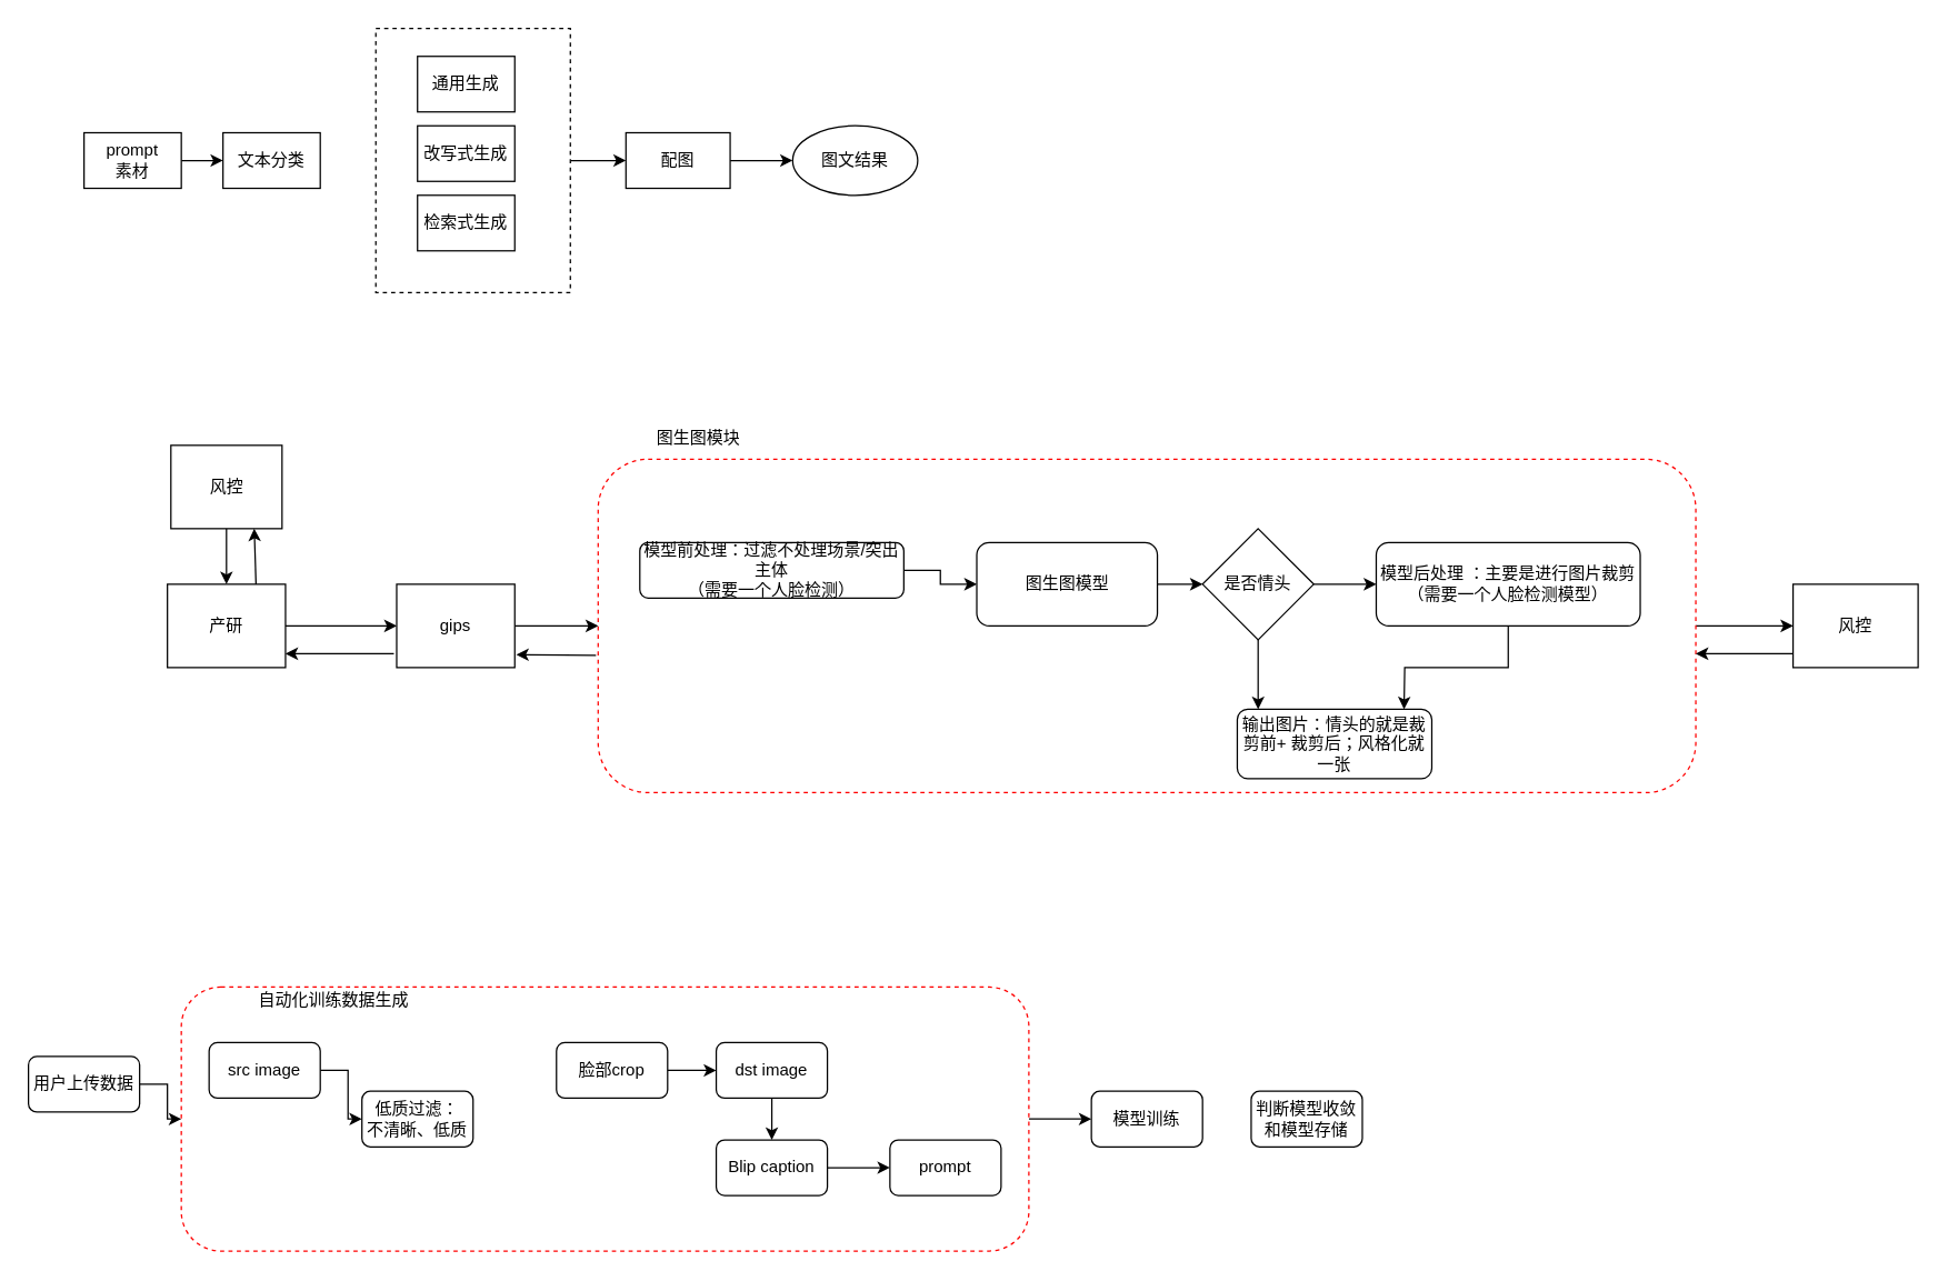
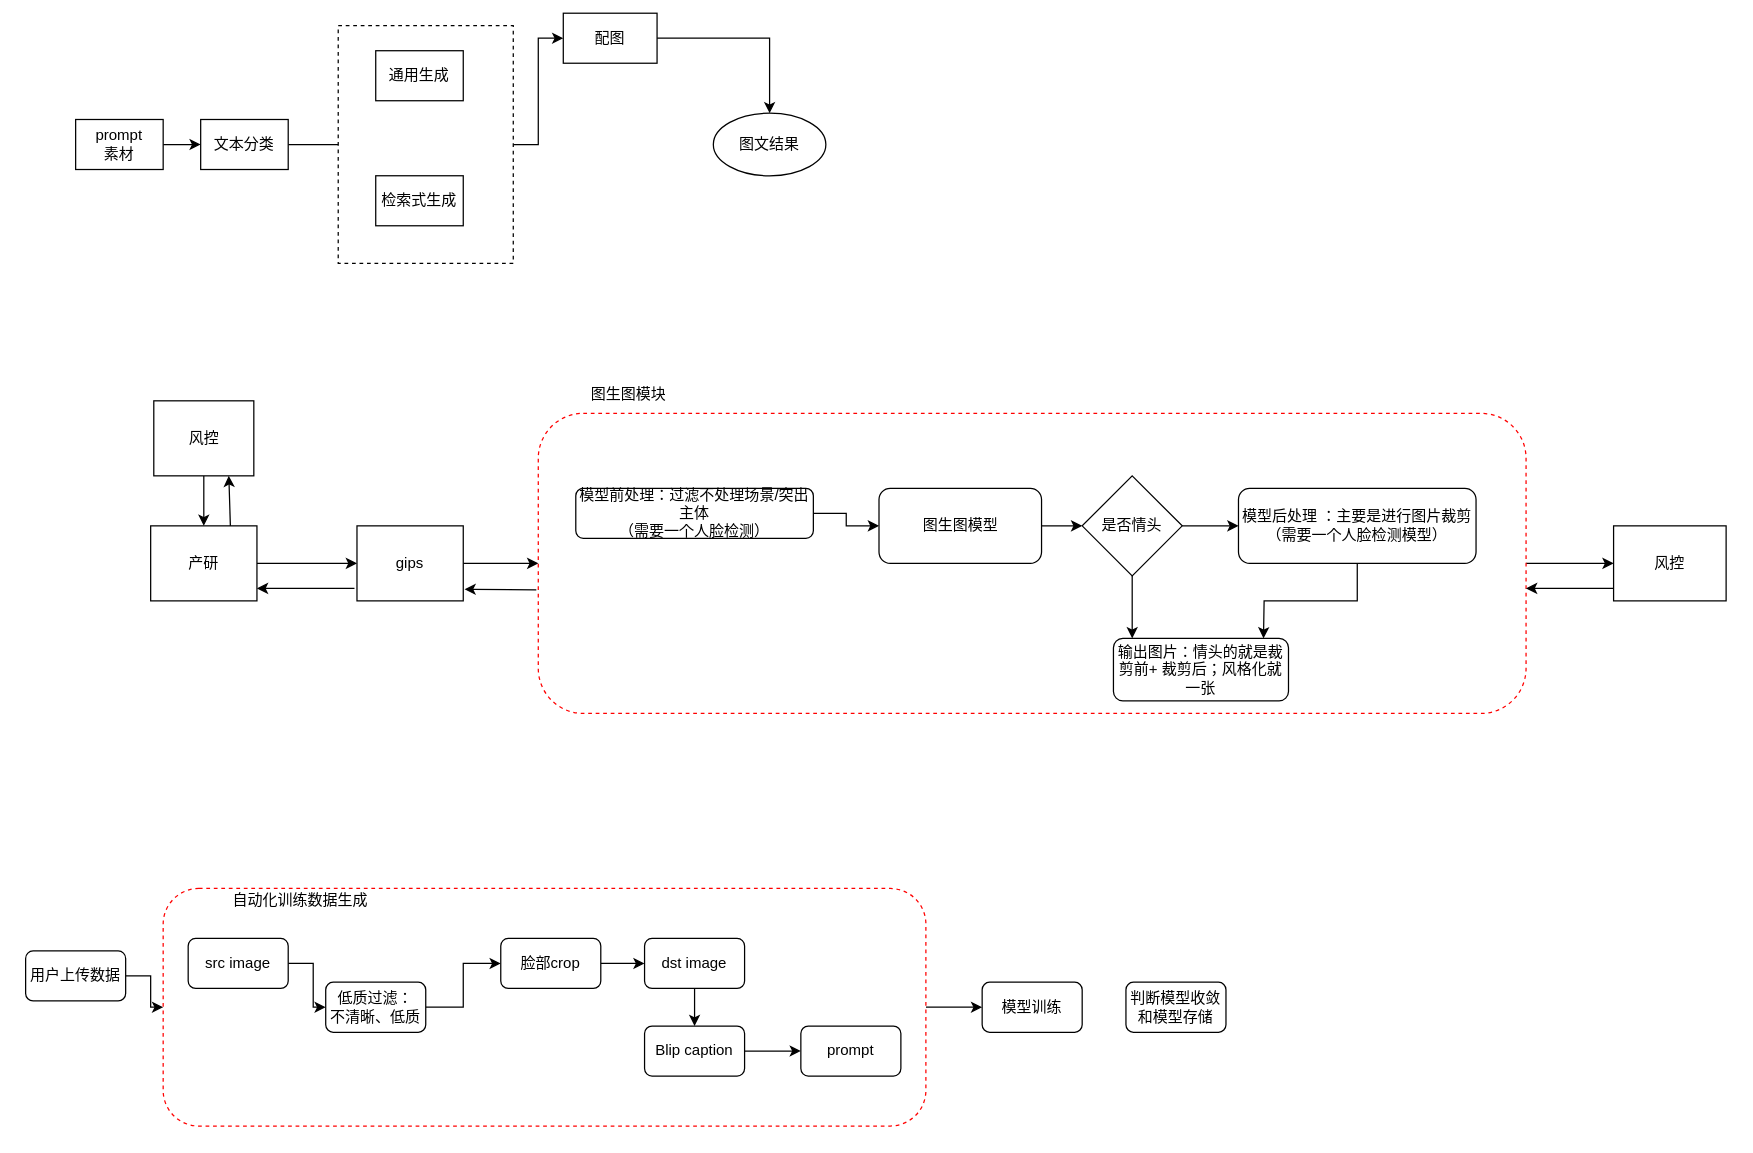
  <mxCell id="0" />
  <mxCell id="1" parent="0" />
  <mxCell id="2" value="" style="edgeStyle=orthogonalEdgeStyle;rounded=0;orthogonalLoop=1;jettySize=auto;html=1;" edge="1" parent="1" source="3" target="51"><mxGeometry relative="1" as="geometry" /></mxCell>
  <mxCell id="3" value="" style="rounded=1;whiteSpace=wrap;html=1;dashed=1;strokeColor=#FF0000;" vertex="1" parent="1"><mxGeometry x="130" y="710" width="610" height="190" as="geometry" /></mxCell>
  <mxCell id="4" value="" style="edgeStyle=orthogonalEdgeStyle;rounded=0;orthogonalLoop=1;jettySize=auto;html=1;" parent="1" source="5" target="34" edge="1"><mxGeometry relative="1" as="geometry" /></mxCell>
  <mxCell id="5" value="" style="rounded=1;whiteSpace=wrap;html=1;dashed=1;strokeColor=#FF0000;" parent="1" vertex="1"><mxGeometry x="430" y="330" width="790" height="240" as="geometry" /></mxCell>
+ <mxCell id="6" value="" style="edgeStyle=orthogonalEdgeStyle;rounded=0;orthogonalLoop=1;jettySize=auto;html=1;" parent="1" source="7" target="14" edge="1"><mxGeometry relative="1" as="geometry" /></mxCell>
  <mxCell id="7" value="文本分类" style="rounded=0;whiteSpace=wrap;html=1;" parent="1" vertex="1"><mxGeometry x="160" y="95" width="70" height="40" as="geometry" /></mxCell>
  <mxCell id="8" value="" style="edgeStyle=orthogonalEdgeStyle;rounded=0;orthogonalLoop=1;jettySize=auto;html=1;" parent="1" source="9" target="12" edge="1"><mxGeometry relative="1" as="geometry" /></mxCell>
  <mxCell id="9" value="" style="rounded=0;whiteSpace=wrap;html=1;dashed=1;" parent="1" vertex="1"><mxGeometry x="270" y="20" width="140" height="190" as="geometry" /></mxCell>
  <mxCell id="10" value="通用生成" style="rounded=0;whiteSpace=wrap;html=1;" parent="1" vertex="1"><mxGeometry x="300" y="40" width="70" height="40" as="geometry" /></mxCell>
  <mxCell id="11" value="" style="edgeStyle=orthogonalEdgeStyle;rounded=0;orthogonalLoop=1;jettySize=auto;html=1;" parent="1" source="12" target="15" edge="1"><mxGeometry relative="1" as="geometry" /></mxCell>
- <mxCell id="12" value="配图" style="rounded=0;whiteSpace=wrap;html=1;" parent="1" vertex="1"><mxGeometry x="450" y="95" width="75" height="40" as="geometry" /></mxCell>
- <mxCell id="13" value="改写式生成" style="rounded=0;whiteSpace=wrap;html=1;" parent="1" vertex="1"><mxGeometry x="300" y="90" width="70" height="40" as="geometry" /></mxCell>
+ <mxCell id="12" value="配图" style="rounded=0;whiteSpace=wrap;html=1;" parent="1" vertex="1"><mxGeometry x="450" y="10" width="75" height="40" as="geometry" /></mxCell>
  <mxCell id="14" value="检索式生成" style="rounded=0;whiteSpace=wrap;html=1;" parent="1" vertex="1"><mxGeometry x="300" y="140" width="70" height="40" as="geometry" /></mxCell>
  <mxCell id="15" value="图文结果" style="ellipse;whiteSpace=wrap;html=1;" parent="1" vertex="1"><mxGeometry x="570" y="90" width="90" height="50" as="geometry" /></mxCell>
  <mxCell id="16" value="" style="edgeStyle=orthogonalEdgeStyle;rounded=0;orthogonalLoop=1;jettySize=auto;html=1;" parent="1" source="17" target="7" edge="1"><mxGeometry relative="1" as="geometry" /></mxCell>
  <mxCell id="17" value="prompt&lt;br&gt;素材&lt;br&gt;" style="rounded=0;whiteSpace=wrap;html=1;" parent="1" vertex="1"><mxGeometry x="60" y="95" width="70" height="40" as="geometry" /></mxCell>
  <mxCell id="18" value="" style="edgeStyle=orthogonalEdgeStyle;rounded=0;orthogonalLoop=1;jettySize=auto;html=1;" parent="1" source="19" target="21" edge="1"><mxGeometry relative="1" as="geometry" /></mxCell>
  <mxCell id="19" value="模型前处理：过滤不处理场景/突出主体&lt;br&gt;（需要一个人脸检测）" style="rounded=1;whiteSpace=wrap;html=1;" parent="1" vertex="1"><mxGeometry x="460" y="390" width="190" height="40" as="geometry" /></mxCell>
  <mxCell id="20" value="" style="edgeStyle=orthogonalEdgeStyle;rounded=0;orthogonalLoop=1;jettySize=auto;html=1;" parent="1" source="21" target="26" edge="1"><mxGeometry relative="1" as="geometry" /></mxCell>
  <mxCell id="21" value="图生图模型" style="rounded=1;whiteSpace=wrap;html=1;" parent="1" vertex="1"><mxGeometry x="702.5" y="390" width="130" height="60" as="geometry" /></mxCell>
  <mxCell id="22" style="edgeStyle=orthogonalEdgeStyle;rounded=0;orthogonalLoop=1;jettySize=auto;html=1;" parent="1" source="23" edge="1"><mxGeometry relative="1" as="geometry"><mxPoint x="1010" y="510" as="targetPoint" /></mxGeometry></mxCell>
  <mxCell id="23" value="模型后处理 ：主要是进行图片裁剪&lt;br&gt;（需要一个人脸检测模型）" style="rounded=1;whiteSpace=wrap;html=1;" parent="1" vertex="1"><mxGeometry x="990" y="390" width="190" height="60" as="geometry" /></mxCell>
  <mxCell id="24" value="" style="edgeStyle=orthogonalEdgeStyle;rounded=0;orthogonalLoop=1;jettySize=auto;html=1;" parent="1" source="26" target="23" edge="1"><mxGeometry relative="1" as="geometry" /></mxCell>
  <mxCell id="25" style="edgeStyle=orthogonalEdgeStyle;rounded=0;orthogonalLoop=1;jettySize=auto;html=1;" parent="1" source="26" edge="1"><mxGeometry relative="1" as="geometry"><mxPoint x="905" y="510" as="targetPoint" /></mxGeometry></mxCell>
  <mxCell id="26" value="是否情头" style="rhombus;whiteSpace=wrap;html=1;" parent="1" vertex="1"><mxGeometry x="865" y="380" width="80" height="80" as="geometry" /></mxCell>
  <mxCell id="27" value="输出图片：情头的就是裁剪前+ 裁剪后；风格化就一张" style="rounded=1;whiteSpace=wrap;html=1;" parent="1" vertex="1"><mxGeometry x="890" y="510" width="140" height="50" as="geometry" /></mxCell>
  <mxCell id="28" value="" style="edgeStyle=orthogonalEdgeStyle;rounded=0;orthogonalLoop=1;jettySize=auto;html=1;" parent="1" source="29" target="31" edge="1"><mxGeometry relative="1" as="geometry" /></mxCell>
  <mxCell id="29" value="产研" style="rounded=0;whiteSpace=wrap;html=1;" parent="1" vertex="1"><mxGeometry x="120" y="420" width="85" height="60" as="geometry" /></mxCell>
  <mxCell id="30" value="" style="edgeStyle=orthogonalEdgeStyle;rounded=0;orthogonalLoop=1;jettySize=auto;html=1;" parent="1" source="31" target="5" edge="1"><mxGeometry relative="1" as="geometry" /></mxCell>
  <mxCell id="31" value="gips" style="rounded=0;whiteSpace=wrap;html=1;" parent="1" vertex="1"><mxGeometry x="285" y="420" width="85" height="60" as="geometry" /></mxCell>
  <mxCell id="32" value="" style="edgeStyle=orthogonalEdgeStyle;rounded=0;orthogonalLoop=1;jettySize=auto;html=1;" parent="1" source="33" target="29" edge="1"><mxGeometry relative="1" as="geometry" /></mxCell>
  <mxCell id="33" value="风控" style="rounded=0;whiteSpace=wrap;html=1;" parent="1" vertex="1"><mxGeometry x="122.5" y="320" width="80" height="60" as="geometry" /></mxCell>
  <mxCell id="34" value="风控" style="rounded=0;whiteSpace=wrap;html=1;" parent="1" vertex="1"><mxGeometry x="1290" y="420" width="90" height="60" as="geometry" /></mxCell>
  <mxCell id="35" value="" style="endArrow=classic;html=1;rounded=0;exitX=-0.002;exitY=0.588;exitDx=0;exitDy=0;exitPerimeter=0;entryX=1.012;entryY=0.845;entryDx=0;entryDy=0;entryPerimeter=0;" parent="1" source="5" target="31" edge="1"><mxGeometry width="50" height="50" relative="1" as="geometry"><mxPoint x="360" y="530" as="sourcePoint" /><mxPoint x="370" y="475" as="targetPoint" /></mxGeometry></mxCell>
  <mxCell id="36" value="" style="endArrow=classic;html=1;rounded=0;" parent="1" edge="1"><mxGeometry width="50" height="50" relative="1" as="geometry"><mxPoint x="283" y="470" as="sourcePoint" /><mxPoint x="205" y="470" as="targetPoint" /></mxGeometry></mxCell>
  <mxCell id="37" value="" style="endArrow=classic;html=1;rounded=0;" parent="1" edge="1"><mxGeometry width="50" height="50" relative="1" as="geometry"><mxPoint x="1290" y="470" as="sourcePoint" /><mxPoint x="1220" y="470" as="targetPoint" /></mxGeometry></mxCell>
  <mxCell id="38" value="" style="endArrow=classic;html=1;rounded=0;entryX=0.75;entryY=1;entryDx=0;entryDy=0;exitX=0.75;exitY=0;exitDx=0;exitDy=0;" parent="1" source="29" target="33" edge="1"><mxGeometry width="50" height="50" relative="1" as="geometry"><mxPoint x="180" y="420" as="sourcePoint" /><mxPoint x="230" y="370" as="targetPoint" /></mxGeometry></mxCell>
  <mxCell id="39" value="图生图模块" style="text;html=1;strokeColor=none;fillColor=none;align=center;verticalAlign=middle;whiteSpace=wrap;rounded=0;" parent="1" vertex="1"><mxGeometry x="460" y="300" width="85" height="30" as="geometry" /></mxCell>
  <mxCell id="40" value="" style="edgeStyle=orthogonalEdgeStyle;rounded=0;orthogonalLoop=1;jettySize=auto;html=1;" parent="1" source="41" target="46" edge="1"><mxGeometry relative="1" as="geometry" /></mxCell>
  <mxCell id="41" value="src image" style="rounded=1;whiteSpace=wrap;html=1;" parent="1" vertex="1"><mxGeometry x="150" y="750" width="80" height="40" as="geometry" /></mxCell>
  <mxCell id="42" value="" style="edgeStyle=orthogonalEdgeStyle;rounded=0;orthogonalLoop=1;jettySize=auto;html=1;" edge="1" parent="1" source="43" target="44"><mxGeometry relative="1" as="geometry" /></mxCell>
  <mxCell id="43" value="Blip caption" style="rounded=1;whiteSpace=wrap;html=1;" parent="1" vertex="1"><mxGeometry x="515" y="820" width="80" height="40" as="geometry" /></mxCell>
  <mxCell id="44" value="prompt" style="rounded=1;whiteSpace=wrap;html=1;" parent="1" vertex="1"><mxGeometry x="640" y="820" width="80" height="40" as="geometry" /></mxCell>
+ <mxCell id="45" value="" style="edgeStyle=orthogonalEdgeStyle;rounded=0;orthogonalLoop=1;jettySize=auto;html=1;" parent="1" source="46" target="48" edge="1"><mxGeometry relative="1" as="geometry" /></mxCell>
  <mxCell id="46" value="低质过滤：&lt;br&gt;不清晰、低质" style="rounded=1;whiteSpace=wrap;html=1;" parent="1" vertex="1"><mxGeometry x="260" y="785" width="80" height="40" as="geometry" /></mxCell>
  <mxCell id="47" value="" style="edgeStyle=orthogonalEdgeStyle;rounded=0;orthogonalLoop=1;jettySize=auto;html=1;" parent="1" source="48" target="50" edge="1"><mxGeometry relative="1" as="geometry" /></mxCell>
  <mxCell id="48" value="脸部crop" style="rounded=1;whiteSpace=wrap;html=1;" parent="1" vertex="1"><mxGeometry x="400" y="750" width="80" height="40" as="geometry" /></mxCell>
  <mxCell id="49" value="" style="edgeStyle=orthogonalEdgeStyle;rounded=0;orthogonalLoop=1;jettySize=auto;html=1;" edge="1" parent="1" source="50" target="43"><mxGeometry relative="1" as="geometry" /></mxCell>
  <mxCell id="50" value="dst image" style="rounded=1;whiteSpace=wrap;html=1;" parent="1" vertex="1"><mxGeometry x="515" y="750" width="80" height="40" as="geometry" /></mxCell>
  <mxCell id="51" value="模型训练" style="rounded=1;whiteSpace=wrap;html=1;" vertex="1" parent="1"><mxGeometry x="785" y="785" width="80" height="40" as="geometry" /></mxCell>
  <mxCell id="52" value="判断模型收敛和模型存储" style="rounded=1;whiteSpace=wrap;html=1;" vertex="1" parent="1"><mxGeometry x="900" y="785" width="80" height="40" as="geometry" /></mxCell>
  <mxCell id="53" style="edgeStyle=orthogonalEdgeStyle;rounded=0;orthogonalLoop=1;jettySize=auto;html=1;entryX=0;entryY=0.5;entryDx=0;entryDy=0;" edge="1" parent="1" source="54" target="3"><mxGeometry relative="1" as="geometry" /></mxCell>
  <mxCell id="54" value="用户上传数据" style="rounded=1;whiteSpace=wrap;html=1;" vertex="1" parent="1"><mxGeometry x="20" y="760" width="80" height="40" as="geometry" /></mxCell>
  <mxCell id="55" value="自动化训练数据生成" style="text;html=1;strokeColor=none;fillColor=none;align=center;verticalAlign=middle;whiteSpace=wrap;rounded=0;" vertex="1" parent="1"><mxGeometry x="170" y="700" width="140" height="40" as="geometry" /></mxCell>
